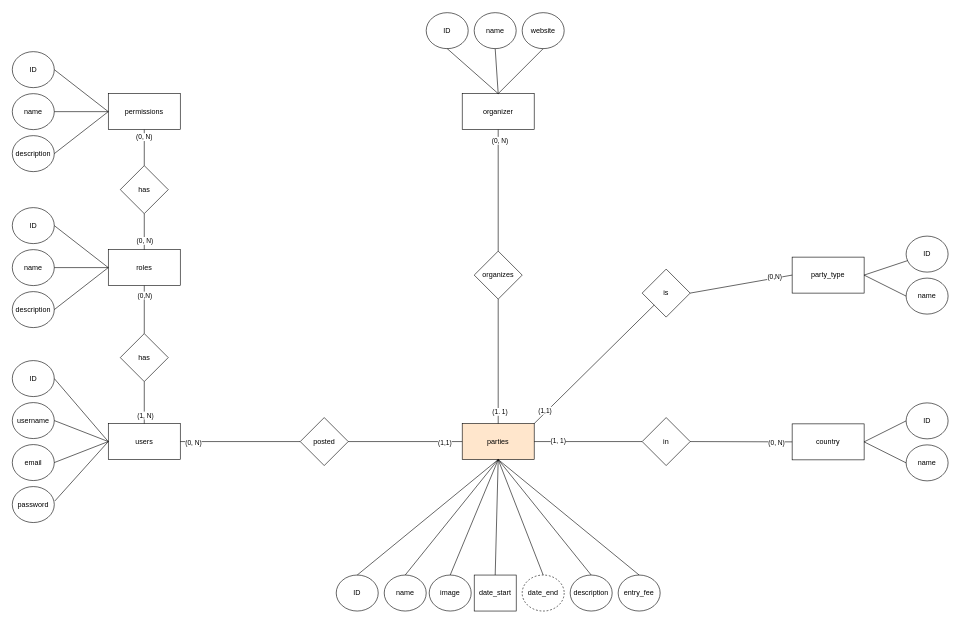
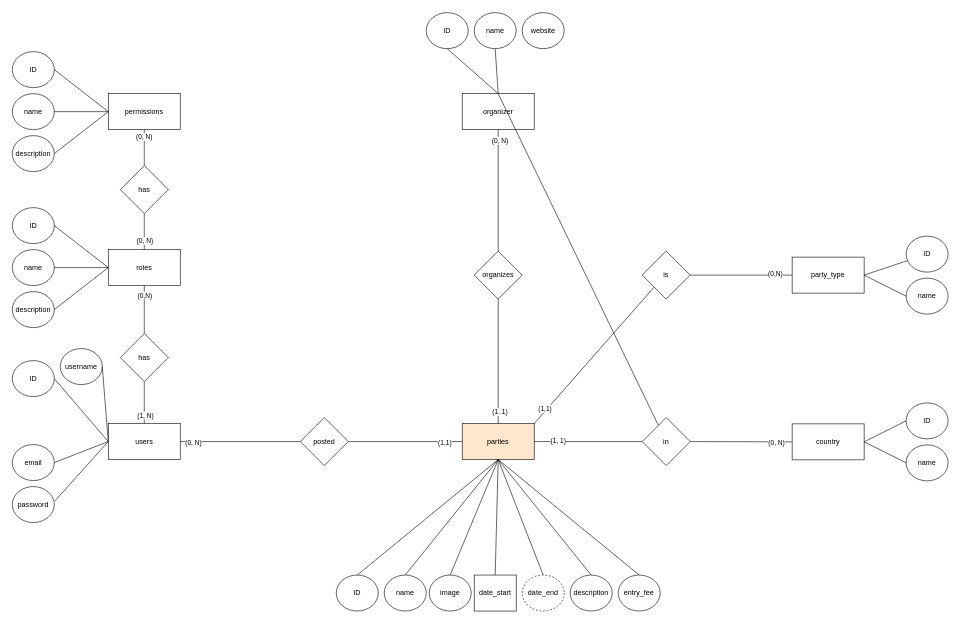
  <mxCell id="0" />
  <mxCell id="1" parent="0" />
  <mxCell id="2" value="&lt;div&gt;users&lt;/div&gt;" style="rounded=0;whiteSpace=wrap;html=1;" vertex="1" parent="1"><mxGeometry x="180" y="705.5" width="120" height="60" as="geometry" /></mxCell>
  <mxCell id="3" value="ID" style="ellipse;whiteSpace=wrap;html=1;" vertex="1" parent="1"><mxGeometry x="20" y="600.5" width="70" height="60" as="geometry" /></mxCell>
- <mxCell id="4" value="username" style="ellipse;whiteSpace=wrap;html=1;" vertex="1" parent="1"><mxGeometry x="20" y="670.5" width="70" height="60" as="geometry" /></mxCell>
+ <mxCell id="4" value="username" style="ellipse;whiteSpace=wrap;html=1;" vertex="1" parent="1"><mxGeometry x="100" y="580.5" width="70" height="60" as="geometry" /></mxCell>
  <mxCell id="5" value="email" style="ellipse;whiteSpace=wrap;html=1;" vertex="1" parent="1"><mxGeometry x="20" y="740.5" width="70" height="60" as="geometry" /></mxCell>
  <mxCell id="6" value="&lt;div&gt;password&lt;/div&gt;" style="ellipse;whiteSpace=wrap;html=1;" vertex="1" parent="1"><mxGeometry x="20" y="810.5" width="70" height="60" as="geometry" /></mxCell>
  <mxCell id="7" value="" style="endArrow=none;html=1;rounded=0;exitX=1;exitY=0.5;exitDx=0;exitDy=0;entryX=0;entryY=0.5;entryDx=0;entryDy=0;" edge="1" parent="1" source="3" target="2"><mxGeometry width="50" height="50" relative="1" as="geometry"><mxPoint x="160" y="655.5" as="sourcePoint" /><mxPoint x="210" y="605.5" as="targetPoint" /></mxGeometry></mxCell>
  <mxCell id="8" value="" style="endArrow=none;html=1;rounded=0;exitX=1;exitY=0.5;exitDx=0;exitDy=0;entryX=0;entryY=0.5;entryDx=0;entryDy=0;" edge="1" parent="1" source="4" target="2"><mxGeometry width="50" height="50" relative="1" as="geometry"><mxPoint x="100" y="640.5" as="sourcePoint" /><mxPoint x="150" y="755.5" as="targetPoint" /></mxGeometry></mxCell>
  <mxCell id="9" value="" style="endArrow=none;html=1;rounded=0;exitX=1;exitY=0.5;exitDx=0;exitDy=0;entryX=0;entryY=0.5;entryDx=0;entryDy=0;" edge="1" parent="1" source="5" target="2"><mxGeometry width="50" height="50" relative="1" as="geometry"><mxPoint x="100" y="710.5" as="sourcePoint" /><mxPoint x="170" y="775.5" as="targetPoint" /></mxGeometry></mxCell>
  <mxCell id="10" value="" style="endArrow=none;html=1;rounded=0;exitX=1.014;exitY=0.4;exitDx=0;exitDy=0;entryX=0;entryY=0.5;entryDx=0;entryDy=0;exitPerimeter=0;" edge="1" parent="1" source="6" target="2"><mxGeometry width="50" height="50" relative="1" as="geometry"><mxPoint x="100" y="780.5" as="sourcePoint" /><mxPoint x="190" y="745.5" as="targetPoint" /></mxGeometry></mxCell>
  <mxCell id="11" value="roles" style="rounded=0;whiteSpace=wrap;html=1;" vertex="1" parent="1"><mxGeometry x="180" y="415.5" width="120" height="60" as="geometry" /></mxCell>
  <mxCell id="12" value="ID" style="ellipse;whiteSpace=wrap;html=1;" vertex="1" parent="1"><mxGeometry x="20" y="345.5" width="70" height="60" as="geometry" /></mxCell>
  <mxCell id="13" value="name" style="ellipse;whiteSpace=wrap;html=1;" vertex="1" parent="1"><mxGeometry x="20" y="415.5" width="70" height="60" as="geometry" /></mxCell>
  <mxCell id="14" value="description" style="ellipse;whiteSpace=wrap;html=1;" vertex="1" parent="1"><mxGeometry x="20" y="485.5" width="70" height="60" as="geometry" /></mxCell>
  <mxCell id="15" value="" style="endArrow=none;html=1;rounded=0;exitX=1;exitY=0.5;exitDx=0;exitDy=0;entryX=0;entryY=0.5;entryDx=0;entryDy=0;" edge="1" parent="1" source="12" target="11"><mxGeometry width="50" height="50" relative="1" as="geometry"><mxPoint x="120" y="405.5" as="sourcePoint" /><mxPoint x="170" y="355.5" as="targetPoint" /></mxGeometry></mxCell>
  <mxCell id="16" value="" style="endArrow=none;html=1;rounded=0;exitX=1;exitY=0.5;exitDx=0;exitDy=0;entryX=0;entryY=0.5;entryDx=0;entryDy=0;" edge="1" parent="1" source="13" target="11"><mxGeometry width="50" height="50" relative="1" as="geometry"><mxPoint x="100" y="435.5" as="sourcePoint" /><mxPoint x="160" y="495.5" as="targetPoint" /></mxGeometry></mxCell>
  <mxCell id="17" value="" style="endArrow=none;html=1;rounded=0;exitX=1;exitY=0.5;exitDx=0;exitDy=0;entryX=0;entryY=0.5;entryDx=0;entryDy=0;" edge="1" parent="1" source="14" target="11"><mxGeometry width="50" height="50" relative="1" as="geometry"><mxPoint x="100" y="455.5" as="sourcePoint" /><mxPoint x="160" y="505.5" as="targetPoint" /></mxGeometry></mxCell>
  <mxCell id="18" value="permissions" style="rounded=0;whiteSpace=wrap;html=1;" vertex="1" parent="1"><mxGeometry x="180" y="155.5" width="120" height="60" as="geometry" /></mxCell>
  <mxCell id="19" value="ID" style="ellipse;whiteSpace=wrap;html=1;" vertex="1" parent="1"><mxGeometry x="20" y="85.5" width="70" height="60" as="geometry" /></mxCell>
  <mxCell id="20" value="name" style="ellipse;whiteSpace=wrap;html=1;" vertex="1" parent="1"><mxGeometry x="20" y="155.5" width="70" height="60" as="geometry" /></mxCell>
  <mxCell id="21" value="description" style="ellipse;whiteSpace=wrap;html=1;" vertex="1" parent="1"><mxGeometry x="20" y="225.5" width="70" height="60" as="geometry" /></mxCell>
  <mxCell id="22" value="" style="endArrow=none;html=1;rounded=0;exitX=1;exitY=0.5;exitDx=0;exitDy=0;entryX=0;entryY=0.5;entryDx=0;entryDy=0;" edge="1" parent="1" source="19" target="18"><mxGeometry width="50" height="50" relative="1" as="geometry"><mxPoint x="110" y="175.5" as="sourcePoint" /><mxPoint x="160" y="125.5" as="targetPoint" /></mxGeometry></mxCell>
  <mxCell id="23" value="" style="endArrow=none;html=1;rounded=0;exitX=1;exitY=0.5;exitDx=0;exitDy=0;entryX=0;entryY=0.5;entryDx=0;entryDy=0;" edge="1" parent="1" source="20" target="18"><mxGeometry width="50" height="50" relative="1" as="geometry"><mxPoint x="100" y="125.5" as="sourcePoint" /><mxPoint x="150" y="185.5" as="targetPoint" /></mxGeometry></mxCell>
  <mxCell id="24" value="" style="endArrow=none;html=1;rounded=0;exitX=1;exitY=0.5;exitDx=0;exitDy=0;entryX=0;entryY=0.5;entryDx=0;entryDy=0;" edge="1" parent="1" source="21" target="18"><mxGeometry width="50" height="50" relative="1" as="geometry"><mxPoint x="100" y="195.5" as="sourcePoint" /><mxPoint x="140" y="215.5" as="targetPoint" /></mxGeometry></mxCell>
  <mxCell id="25" value="" style="endArrow=none;html=1;rounded=0;exitX=0.5;exitY=0;exitDx=0;exitDy=0;entryX=0.5;entryY=1;entryDx=0;entryDy=0;" edge="1" parent="1" source="2" target="27"><mxGeometry width="50" height="50" relative="1" as="geometry"><mxPoint x="280" y="635.5" as="sourcePoint" /><mxPoint x="250" y="625.5" as="targetPoint" /></mxGeometry></mxCell>
  <mxCell id="26" value="(1, N)" style="edgeLabel;html=1;align=center;verticalAlign=middle;resizable=0;points=[];" vertex="1" connectable="0" parent="25"><mxGeometry x="-0.6" y="-1" relative="1" as="geometry"><mxPoint as="offset" /></mxGeometry></mxCell>
  <mxCell id="27" value="has" style="rhombus;whiteSpace=wrap;html=1;" vertex="1" parent="1"><mxGeometry x="200" y="555.5" width="80" height="80" as="geometry" /></mxCell>
  <mxCell id="28" value="" style="endArrow=none;html=1;rounded=0;exitX=0.5;exitY=0;exitDx=0;exitDy=0;entryX=0.5;entryY=1;entryDx=0;entryDy=0;" edge="1" parent="1" source="27" target="11"><mxGeometry width="50" height="50" relative="1" as="geometry"><mxPoint x="250" y="555.5" as="sourcePoint" /><mxPoint x="300" y="505.5" as="targetPoint" /></mxGeometry></mxCell>
  <mxCell id="29" value="(0,N)" style="edgeLabel;html=1;align=center;verticalAlign=middle;resizable=0;points=[];" vertex="1" connectable="0" parent="28"><mxGeometry x="0.6" relative="1" as="geometry"><mxPoint as="offset" /></mxGeometry></mxCell>
  <mxCell id="30" value="has" style="rhombus;whiteSpace=wrap;html=1;" vertex="1" parent="1"><mxGeometry x="200" y="275.5" width="80" height="80" as="geometry" /></mxCell>
  <mxCell id="31" value="" style="endArrow=none;html=1;rounded=0;exitX=0.5;exitY=0;exitDx=0;exitDy=0;entryX=0.5;entryY=1;entryDx=0;entryDy=0;" edge="1" parent="1" source="11" target="30"><mxGeometry width="50" height="50" relative="1" as="geometry"><mxPoint x="240" y="395.5" as="sourcePoint" /><mxPoint x="290" y="345.5" as="targetPoint" /></mxGeometry></mxCell>
  <mxCell id="32" value="(0, N)" style="edgeLabel;html=1;align=center;verticalAlign=middle;resizable=0;points=[];" vertex="1" connectable="0" parent="31"><mxGeometry x="-0.5" relative="1" as="geometry"><mxPoint as="offset" /></mxGeometry></mxCell>
  <mxCell id="33" value="" style="endArrow=none;html=1;rounded=0;entryX=0.5;entryY=1;entryDx=0;entryDy=0;exitX=0.5;exitY=0;exitDx=0;exitDy=0;" edge="1" parent="1" source="30" target="18"><mxGeometry width="50" height="50" relative="1" as="geometry"><mxPoint x="300" y="265.5" as="sourcePoint" /><mxPoint x="250" y="365.5" as="targetPoint" /></mxGeometry></mxCell>
  <mxCell id="34" value="(0, N)" style="edgeLabel;html=1;align=center;verticalAlign=middle;resizable=0;points=[];" vertex="1" connectable="0" parent="33"><mxGeometry x="0.6" y="1" relative="1" as="geometry"><mxPoint as="offset" /></mxGeometry></mxCell>
  <mxCell id="35" value="parties" style="rounded=0;whiteSpace=wrap;html=1;fillColor=#ffe6cc;" vertex="1" parent="1"><mxGeometry x="770" y="705.5" width="120" height="60" as="geometry" /></mxCell>
  <mxCell id="36" value="ID" style="ellipse;whiteSpace=wrap;html=1;" vertex="1" parent="1"><mxGeometry x="560" y="958" width="70" height="60" as="geometry" /></mxCell>
  <mxCell id="37" value="name" style="ellipse;whiteSpace=wrap;html=1;" vertex="1" parent="1"><mxGeometry x="640" y="958" width="70" height="60" as="geometry" /></mxCell>
  <mxCell id="38" value="image" style="ellipse;whiteSpace=wrap;html=1;" vertex="1" parent="1"><mxGeometry x="715" y="958" width="70" height="60" as="geometry" /></mxCell>
  <mxCell id="39" value="date_start" style="whiteSpace=wrap;html=1;rounded=0;" vertex="1" parent="1"><mxGeometry x="790" y="958" width="70" height="60" as="geometry" /></mxCell>
  <mxCell id="40" value="date_end" style="ellipse;whiteSpace=wrap;html=1;dashed=1;" vertex="1" parent="1"><mxGeometry x="870" y="958" width="70" height="60" as="geometry" /></mxCell>
  <mxCell id="41" value="entry_fee" style="ellipse;whiteSpace=wrap;html=1;" vertex="1" parent="1"><mxGeometry x="1030" y="958" width="70" height="60" as="geometry" /></mxCell>
  <mxCell id="42" value="description" style="ellipse;whiteSpace=wrap;html=1;" vertex="1" parent="1"><mxGeometry x="950" y="958" width="70" height="60" as="geometry" /></mxCell>
  <mxCell id="43" value="" style="endArrow=none;html=1;rounded=0;exitX=0.5;exitY=0;exitDx=0;exitDy=0;entryX=0.5;entryY=1;entryDx=0;entryDy=0;" edge="1" parent="1" source="36" target="35"><mxGeometry width="50" height="50" relative="1" as="geometry"><mxPoint x="740" y="928" as="sourcePoint" /><mxPoint x="790" y="878" as="targetPoint" /></mxGeometry></mxCell>
  <mxCell id="44" value="" style="endArrow=none;html=1;rounded=0;exitX=0.5;exitY=0;exitDx=0;exitDy=0;entryX=0.5;entryY=1;entryDx=0;entryDy=0;" edge="1" parent="1" source="37" target="35"><mxGeometry width="50" height="50" relative="1" as="geometry"><mxPoint x="685" y="973" as="sourcePoint" /><mxPoint x="840" y="778" as="targetPoint" /></mxGeometry></mxCell>
  <mxCell id="45" value="" style="endArrow=none;html=1;rounded=0;exitX=0.5;exitY=0;exitDx=0;exitDy=0;entryX=0.5;entryY=1;entryDx=0;entryDy=0;" edge="1" parent="1" source="38" target="35"><mxGeometry width="50" height="50" relative="1" as="geometry"><mxPoint x="765" y="973" as="sourcePoint" /><mxPoint x="840" y="778" as="targetPoint" /></mxGeometry></mxCell>
  <mxCell id="46" value="" style="endArrow=none;html=1;rounded=0;entryX=0.5;entryY=1;entryDx=0;entryDy=0;exitX=0.5;exitY=0;exitDx=0;exitDy=0;" edge="1" parent="1" source="39" target="35"><mxGeometry width="50" height="50" relative="1" as="geometry"><mxPoint x="900" y="968" as="sourcePoint" /><mxPoint x="840" y="778" as="targetPoint" /></mxGeometry></mxCell>
  <mxCell id="47" value="" style="endArrow=none;html=1;rounded=0;entryX=0.5;entryY=1;entryDx=0;entryDy=0;exitX=0.5;exitY=0;exitDx=0;exitDy=0;" edge="1" parent="1" source="42" target="35"><mxGeometry width="50" height="50" relative="1" as="geometry"><mxPoint x="910" y="978" as="sourcePoint" /><mxPoint x="850" y="788" as="targetPoint" /></mxGeometry></mxCell>
  <mxCell id="48" value="" style="endArrow=none;html=1;rounded=0;entryX=0.5;entryY=1;entryDx=0;entryDy=0;exitX=0.5;exitY=0;exitDx=0;exitDy=0;" edge="1" parent="1" source="41" target="35"><mxGeometry width="50" height="50" relative="1" as="geometry"><mxPoint x="1160" y="888" as="sourcePoint" /><mxPoint x="900" y="748" as="targetPoint" /></mxGeometry></mxCell>
  <mxCell id="49" value="" style="endArrow=none;html=1;rounded=0;exitX=0.5;exitY=0;exitDx=0;exitDy=0;entryX=0.5;entryY=1;entryDx=0;entryDy=0;" edge="1" parent="1" source="40" target="35"><mxGeometry width="50" height="50" relative="1" as="geometry"><mxPoint x="1160" y="608" as="sourcePoint" /><mxPoint x="850" y="828" as="targetPoint" /></mxGeometry></mxCell>
  <mxCell id="50" value="organizer" style="rounded=0;whiteSpace=wrap;html=1;" vertex="1" parent="1"><mxGeometry x="770" y="155.5" width="120" height="60" as="geometry" /></mxCell>
  <mxCell id="51" value="ID" style="ellipse;whiteSpace=wrap;html=1;" vertex="1" parent="1"><mxGeometry x="710" y="20.5" width="70" height="60" as="geometry" /></mxCell>
  <mxCell id="52" value="name" style="ellipse;whiteSpace=wrap;html=1;" vertex="1" parent="1"><mxGeometry x="790" y="20.5" width="70" height="60" as="geometry" /></mxCell>
  <mxCell id="53" value="website" style="ellipse;whiteSpace=wrap;html=1;" vertex="1" parent="1"><mxGeometry x="870" y="20.5" width="70" height="60" as="geometry" /></mxCell>
  <mxCell id="54" value="" style="endArrow=none;html=1;rounded=0;exitX=0.5;exitY=0;exitDx=0;exitDy=0;entryX=0.5;entryY=1;entryDx=0;entryDy=0;" edge="1" parent="1" source="50" target="51"><mxGeometry width="50" height="50" relative="1" as="geometry"><mxPoint x="510" y="300.5" as="sourcePoint" /><mxPoint x="560" y="250.5" as="targetPoint" /></mxGeometry></mxCell>
  <mxCell id="55" value="" style="endArrow=none;html=1;rounded=0;exitX=0.5;exitY=0;exitDx=0;exitDy=0;entryX=0.5;entryY=1;entryDx=0;entryDy=0;" edge="1" parent="1" source="50" target="52"><mxGeometry width="50" height="50" relative="1" as="geometry"><mxPoint x="820" y="160.5" as="sourcePoint" /><mxPoint x="740" y="90.5" as="targetPoint" /></mxGeometry></mxCell>
- <mxCell id="56" value="" style="endArrow=none;html=1;rounded=0;exitX=0.5;exitY=0;exitDx=0;exitDy=0;entryX=0.5;entryY=1;entryDx=0;entryDy=0;" edge="1" parent="1" source="50" target="53"><mxGeometry width="50" height="50" relative="1" as="geometry"><mxPoint x="820" y="160.5" as="sourcePoint" /><mxPoint x="820" y="90.5" as="targetPoint" /></mxGeometry></mxCell>
+ <mxCell id="56" value="" style="endArrow=none;html=1;rounded=0;exitX=0.5;exitY=0;exitDx=0;exitDy=0;" edge="1" parent="1" source="50" target="72"><mxGeometry width="50" height="50" relative="1" as="geometry"><mxPoint x="820" y="160.5" as="sourcePoint" /><mxPoint x="820" y="90.5" as="targetPoint" /></mxGeometry></mxCell>
  <mxCell id="57" value="posted" style="rhombus;whiteSpace=wrap;html=1;" vertex="1" parent="1"><mxGeometry x="500" y="695.5" width="80" height="80" as="geometry" /></mxCell>
  <mxCell id="58" value="" style="endArrow=none;html=1;rounded=0;exitX=1;exitY=0.5;exitDx=0;exitDy=0;entryX=0;entryY=0.5;entryDx=0;entryDy=0;" edge="1" parent="1" source="2" target="57"><mxGeometry width="50" height="50" relative="1" as="geometry"><mxPoint x="340" y="758" as="sourcePoint" /><mxPoint x="390" y="708" as="targetPoint" /></mxGeometry></mxCell>
  <mxCell id="59" value="(0, N)" style="edgeLabel;html=1;align=center;verticalAlign=middle;resizable=0;points=[];" vertex="1" connectable="0" parent="58"><mxGeometry x="-0.79" y="-1" relative="1" as="geometry"><mxPoint y="1" as="offset" /></mxGeometry></mxCell>
  <mxCell id="60" value="" style="endArrow=none;html=1;rounded=0;exitX=1;exitY=0.5;exitDx=0;exitDy=0;entryX=0;entryY=0.5;entryDx=0;entryDy=0;" edge="1" parent="1" source="57" target="35"><mxGeometry width="50" height="50" relative="1" as="geometry"><mxPoint x="310" y="746" as="sourcePoint" /><mxPoint x="510" y="746" as="targetPoint" /></mxGeometry></mxCell>
  <mxCell id="61" value="(1,1)" style="edgeLabel;html=1;align=center;verticalAlign=middle;resizable=0;points=[];" vertex="1" connectable="0" parent="60"><mxGeometry x="0.684" relative="1" as="geometry"><mxPoint y="1" as="offset" /></mxGeometry></mxCell>
  <mxCell id="62" value="organizes" style="rhombus;whiteSpace=wrap;html=1;" vertex="1" parent="1"><mxGeometry x="790" y="418" width="80" height="80" as="geometry" /></mxCell>
  <mxCell id="63" value="" style="endArrow=none;html=1;rounded=0;entryX=0.5;entryY=1;entryDx=0;entryDy=0;exitX=0.5;exitY=0;exitDx=0;exitDy=0;" edge="1" parent="1" source="62" target="50"><mxGeometry width="50" height="50" relative="1" as="geometry"><mxPoint x="850" y="378" as="sourcePoint" /><mxPoint x="910" y="308" as="targetPoint" /></mxGeometry></mxCell>
  <mxCell id="64" value="(0, N)" style="edgeLabel;html=1;align=center;verticalAlign=middle;resizable=0;points=[];" vertex="1" connectable="0" parent="63"><mxGeometry x="0.827" y="-2" relative="1" as="geometry"><mxPoint as="offset" /></mxGeometry></mxCell>
  <mxCell id="65" value="" style="endArrow=none;html=1;rounded=0;exitX=0.5;exitY=0;exitDx=0;exitDy=0;entryX=0.5;entryY=1;entryDx=0;entryDy=0;" edge="1" parent="1" source="35" target="62"><mxGeometry width="50" height="50" relative="1" as="geometry"><mxPoint x="770" y="558" as="sourcePoint" /><mxPoint x="840" y="558" as="targetPoint" /></mxGeometry></mxCell>
  <mxCell id="66" value="(1. 1)" style="edgeLabel;html=1;align=center;verticalAlign=middle;resizable=0;points=[];" vertex="1" connectable="0" parent="65"><mxGeometry x="-0.802" y="-2" relative="1" as="geometry"><mxPoint y="1" as="offset" /></mxGeometry></mxCell>
  <mxCell id="67" value="country" style="rounded=0;whiteSpace=wrap;html=1;" vertex="1" parent="1"><mxGeometry x="1320" y="706" width="120" height="60" as="geometry" /></mxCell>
  <mxCell id="68" value="ID" style="ellipse;whiteSpace=wrap;html=1;" vertex="1" parent="1"><mxGeometry x="1510" y="671" width="70" height="60" as="geometry" /></mxCell>
  <mxCell id="69" value="name" style="ellipse;whiteSpace=wrap;html=1;" vertex="1" parent="1"><mxGeometry x="1510" y="741" width="70" height="60" as="geometry" /></mxCell>
  <mxCell id="70" value="" style="endArrow=none;html=1;rounded=0;exitX=1;exitY=0.5;exitDx=0;exitDy=0;entryX=0;entryY=0.5;entryDx=0;entryDy=0;" edge="1" parent="1" source="67" target="68"><mxGeometry width="50" height="50" relative="1" as="geometry"><mxPoint x="1420" y="658" as="sourcePoint" /><mxPoint x="1470" y="608" as="targetPoint" /></mxGeometry></mxCell>
  <mxCell id="71" value="" style="endArrow=none;html=1;rounded=0;exitX=1;exitY=0.5;exitDx=0;exitDy=0;entryX=0;entryY=0.5;entryDx=0;entryDy=0;" edge="1" parent="1" source="67" target="69"><mxGeometry width="50" height="50" relative="1" as="geometry"><mxPoint x="1450" y="746" as="sourcePoint" /><mxPoint x="1520" y="711" as="targetPoint" /></mxGeometry></mxCell>
  <mxCell id="72" value="in" style="rhombus;whiteSpace=wrap;html=1;" vertex="1" parent="1"><mxGeometry x="1070" y="695.5" width="80" height="80" as="geometry" /></mxCell>
  <mxCell id="73" value="" style="endArrow=none;html=1;rounded=0;exitX=1;exitY=0.5;exitDx=0;exitDy=0;entryX=0;entryY=0.5;entryDx=0;entryDy=0;" edge="1" parent="1" source="35" target="72"><mxGeometry width="50" height="50" relative="1" as="geometry"><mxPoint x="890" y="718" as="sourcePoint" /><mxPoint x="940" y="668" as="targetPoint" /></mxGeometry></mxCell>
  <mxCell id="74" value="(1, 1)" style="edgeLabel;html=1;align=center;verticalAlign=middle;resizable=0;points=[];" vertex="1" connectable="0" parent="73"><mxGeometry x="-0.567" y="3" relative="1" as="geometry"><mxPoint y="1" as="offset" /></mxGeometry></mxCell>
  <mxCell id="75" value="" style="endArrow=none;html=1;rounded=0;exitX=1;exitY=0.5;exitDx=0;exitDy=0;entryX=0;entryY=0.5;entryDx=0;entryDy=0;" edge="1" parent="1" source="72" target="67"><mxGeometry width="50" height="50" relative="1" as="geometry"><mxPoint x="900" y="746" as="sourcePoint" /><mxPoint x="1080" y="746" as="targetPoint" /></mxGeometry></mxCell>
  <mxCell id="76" value="(0, N)" style="edgeLabel;html=1;align=center;verticalAlign=middle;resizable=0;points=[];" vertex="1" connectable="0" parent="75"><mxGeometry x="0.694" y="-2" relative="1" as="geometry"><mxPoint as="offset" /></mxGeometry></mxCell>
  <mxCell id="77" value="party_type" style="rounded=0;whiteSpace=wrap;html=1;" vertex="1" parent="1"><mxGeometry x="1320" y="428" width="120" height="60" as="geometry" /></mxCell>
  <mxCell id="78" value="ID" style="ellipse;whiteSpace=wrap;html=1;" vertex="1" parent="1"><mxGeometry x="1510" y="393" width="70" height="60" as="geometry" /></mxCell>
  <mxCell id="79" value="name" style="ellipse;whiteSpace=wrap;html=1;" vertex="1" parent="1"><mxGeometry x="1510" y="463" width="70" height="60" as="geometry" /></mxCell>
  <mxCell id="80" value="" style="endArrow=none;html=1;rounded=0;exitX=1;exitY=0.5;exitDx=0;exitDy=0;" edge="1" parent="1" source="77" target="78"><mxGeometry width="50" height="50" relative="1" as="geometry"><mxPoint x="1480" y="418" as="sourcePoint" /><mxPoint x="1530" y="368" as="targetPoint" /></mxGeometry></mxCell>
  <mxCell id="81" value="" style="endArrow=none;html=1;rounded=0;exitX=1;exitY=0.5;exitDx=0;exitDy=0;entryX=0;entryY=0.5;entryDx=0;entryDy=0;" edge="1" parent="1" source="77" target="79"><mxGeometry width="50" height="50" relative="1" as="geometry"><mxPoint x="1450" y="468" as="sourcePoint" /><mxPoint x="1522" y="444" as="targetPoint" /></mxGeometry></mxCell>
- <mxCell id="82" value="is" style="rhombus;whiteSpace=wrap;html=1;" vertex="1" parent="1"><mxGeometry x="1070" y="448" width="80" height="80" as="geometry" /></mxCell>
+ <mxCell id="82" value="is" style="rhombus;whiteSpace=wrap;html=1;" vertex="1" parent="1"><mxGeometry x="1070" y="418" width="80" height="80" as="geometry" /></mxCell>
  <mxCell id="83" value="" style="endArrow=none;html=1;rounded=0;exitX=1;exitY=0.5;exitDx=0;exitDy=0;entryX=0;entryY=0.5;entryDx=0;entryDy=0;" edge="1" parent="1" source="82" target="77"><mxGeometry width="50" height="50" relative="1" as="geometry"><mxPoint x="1190" y="478" as="sourcePoint" /><mxPoint x="1240" y="428" as="targetPoint" /></mxGeometry></mxCell>
  <mxCell id="84" value="(0,N)" style="edgeLabel;html=1;align=center;verticalAlign=middle;resizable=0;points=[];" vertex="1" connectable="0" parent="83"><mxGeometry x="0.659" y="3" relative="1" as="geometry"><mxPoint as="offset" /></mxGeometry></mxCell>
  <mxCell id="85" value="" style="endArrow=none;html=1;rounded=0;exitX=1;exitY=0;exitDx=0;exitDy=0;entryX=0;entryY=1;entryDx=0;entryDy=0;" edge="1" parent="1" source="35" target="82"><mxGeometry width="50" height="50" relative="1" as="geometry"><mxPoint x="1160" y="468" as="sourcePoint" /><mxPoint x="1330" y="468" as="targetPoint" /></mxGeometry></mxCell>
  <mxCell id="86" value="(1,1)" style="edgeLabel;html=1;align=center;verticalAlign=middle;resizable=0;points=[];" vertex="1" connectable="0" parent="85"><mxGeometry x="-0.8" y="3" relative="1" as="geometry"><mxPoint as="offset" /></mxGeometry></mxCell>
